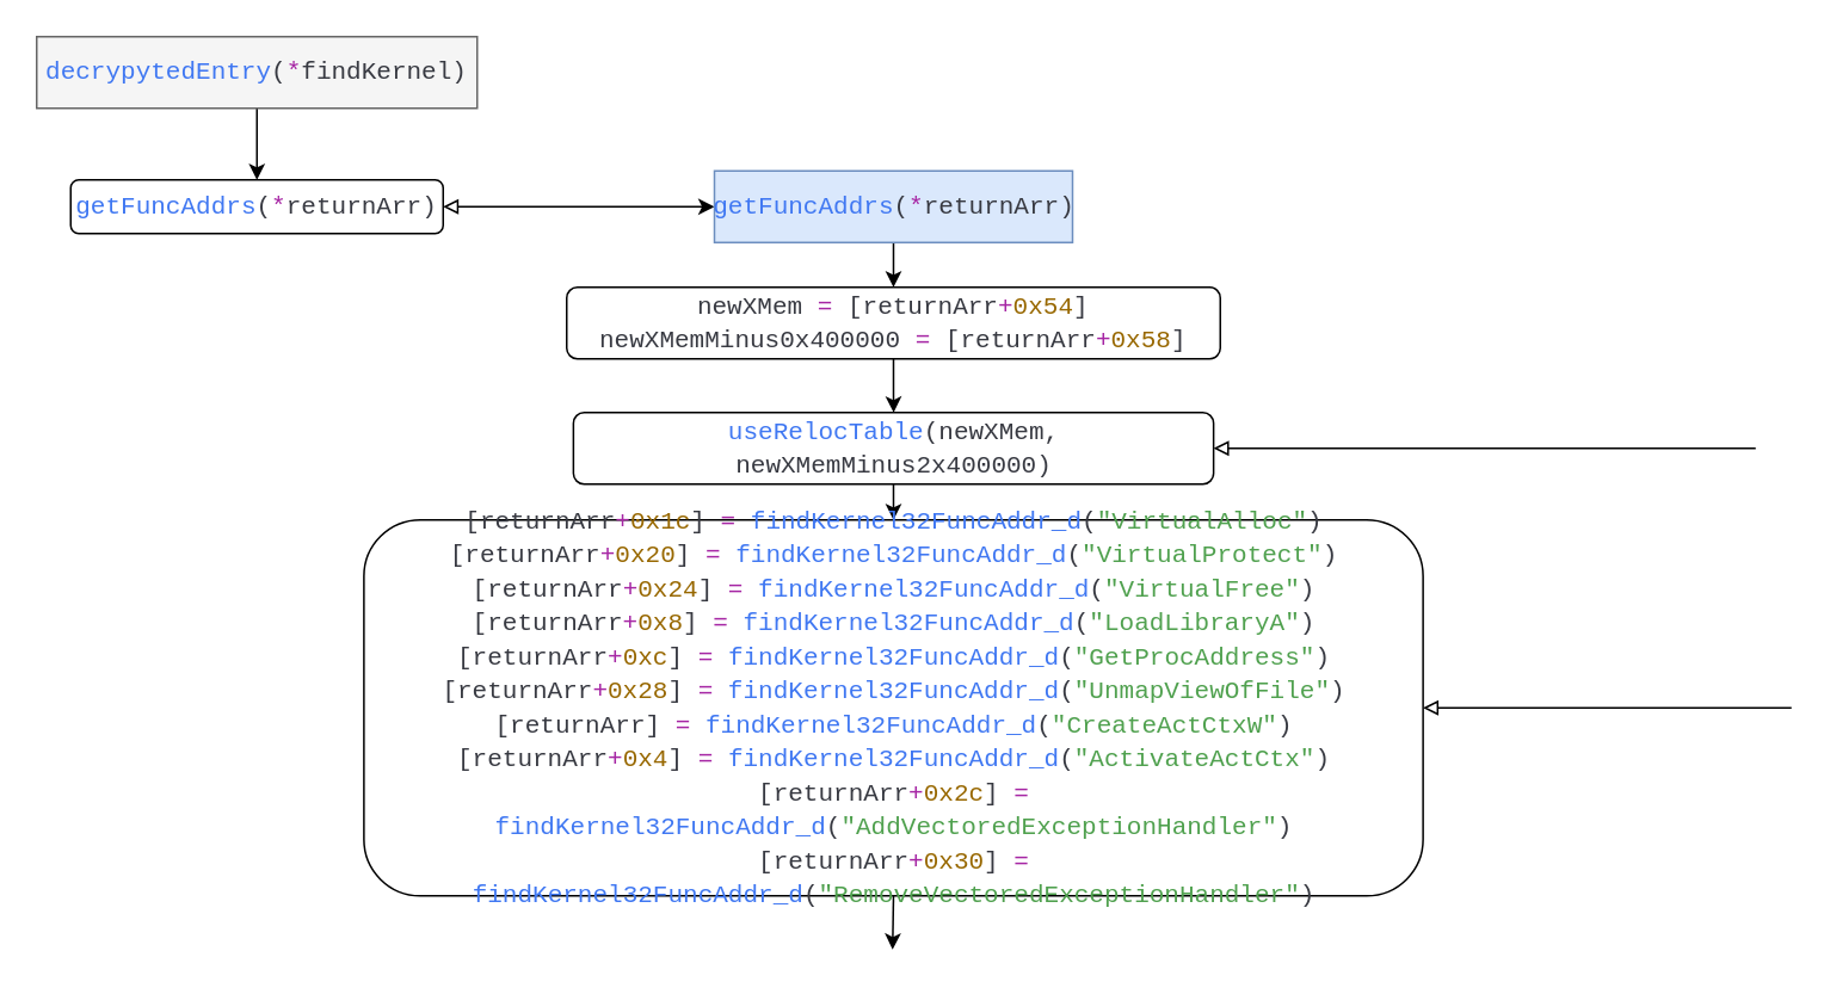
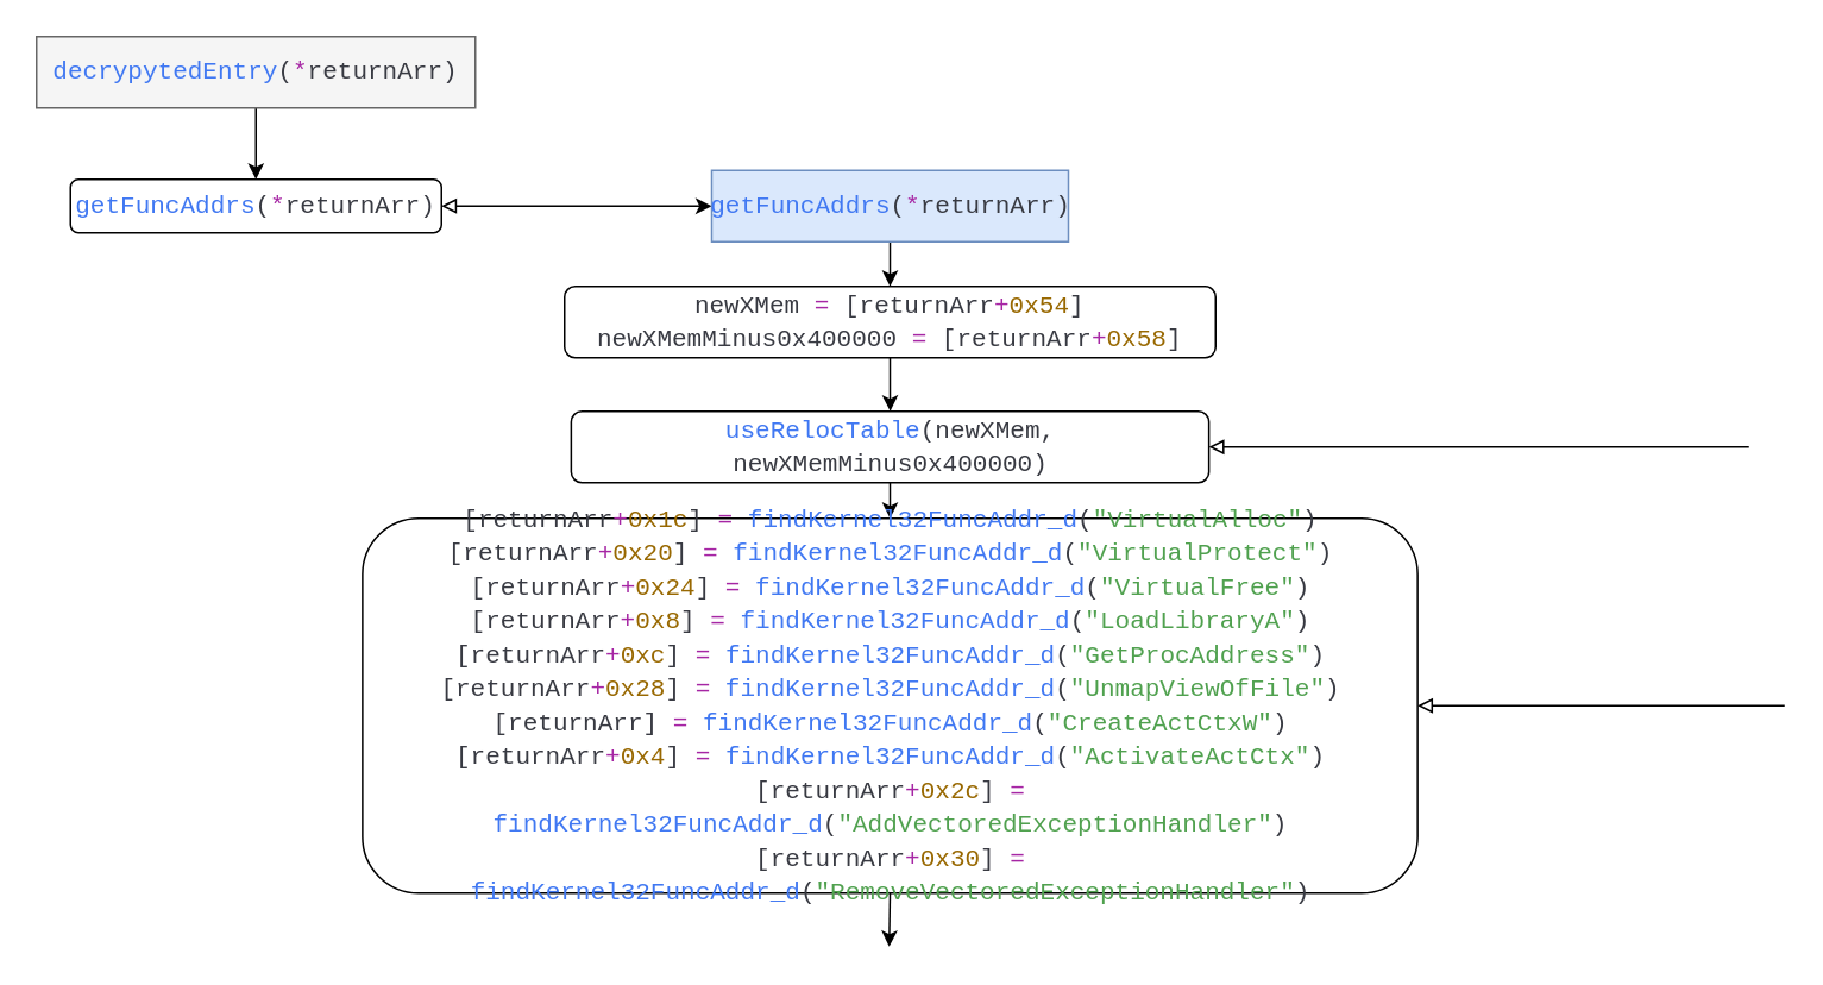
  <mxCell id="0" />
  <mxCell id="1" parent="0" />
  <mxCell id="2" style="edgeStyle=orthogonalEdgeStyle;rounded=0;orthogonalLoop=1;jettySize=auto;html=1;exitX=0.5;exitY=1;exitDx=0;exitDy=0;" edge="1" parent="1" source="3" target="5"><mxGeometry relative="1" as="geometry"><mxPoint x="143.143" y="130" as="targetPoint" /></mxGeometry></mxCell>
- <mxCell id="3" value="&lt;div style=&quot;color: rgb(56, 58, 66); font-family: Consolas, &amp;quot;Courier New&amp;quot;, monospace; font-size: 14px; line-height: 19px;&quot;&gt;&lt;div style=&quot;&quot;&gt;&lt;span style=&quot;color: rgb(64, 120, 242);&quot;&gt;decrypytedEntry&lt;/span&gt;(&lt;span style=&quot;color: rgb(166, 38, 164);&quot;&gt;*&lt;/span&gt;findKernel)&lt;br&gt;&lt;/div&gt;&lt;/div&gt;" style="rounded=0;whiteSpace=wrap;html=1;fillColor=#f5f5f5;strokeColor=#666666;fontColor=#333333;" vertex="1" parent="1"><mxGeometry x="20" y="20" width="246" height="40" as="geometry" /></mxCell>
+ <mxCell id="3" value="&lt;div style=&quot;color: rgb(56, 58, 66); font-family: Consolas, &amp;quot;Courier New&amp;quot;, monospace; font-size: 14px; line-height: 19px;&quot;&gt;&lt;div style=&quot;&quot;&gt;&lt;span style=&quot;color: rgb(64, 120, 242);&quot;&gt;decrypytedEntry&lt;/span&gt;(&lt;span style=&quot;color: rgb(166, 38, 164);&quot;&gt;*&lt;/span&gt;returnArr)&lt;br&gt;&lt;/div&gt;&lt;/div&gt;" style="rounded=0;whiteSpace=wrap;html=1;fillColor=#f5f5f5;strokeColor=#666666;fontColor=#333333;" vertex="1" parent="1"><mxGeometry x="20" y="20" width="246" height="40" as="geometry" /></mxCell>
  <mxCell id="4" style="edgeStyle=orthogonalEdgeStyle;rounded=0;orthogonalLoop=1;jettySize=auto;html=1;exitX=1;exitY=0.5;exitDx=0;exitDy=0;entryX=0;entryY=0.5;entryDx=0;entryDy=0;startArrow=block;startFill=0;" edge="1" parent="1" source="5" target="7"><mxGeometry relative="1" as="geometry" /></mxCell>
  <mxCell id="5" value="&lt;div style=&quot;color: rgb(56, 58, 66); font-family: Consolas, &amp;quot;Courier New&amp;quot;, monospace; font-size: 14px; line-height: 19px;&quot;&gt;&lt;div style=&quot;&quot;&gt;&lt;span style=&quot;color: rgb(64, 120, 242);&quot;&gt;getFuncAddrs&lt;/span&gt;(&lt;span style=&quot;color: rgb(166, 38, 164);&quot;&gt;*&lt;/span&gt;returnArr)&lt;/div&gt;&lt;/div&gt;" style="rounded=1;whiteSpace=wrap;html=1;" vertex="1" parent="1"><mxGeometry x="39" y="100" width="208" height="30" as="geometry" /></mxCell>
  <mxCell id="6" style="edgeStyle=orthogonalEdgeStyle;rounded=0;orthogonalLoop=1;jettySize=auto;html=1;exitX=0.5;exitY=1;exitDx=0;exitDy=0;" edge="1" parent="1" source="7" target="9"><mxGeometry relative="1" as="geometry"><mxPoint x="396" y="200" as="targetPoint" /></mxGeometry></mxCell>
  <mxCell id="7" value="&lt;div style=&quot;color: rgb(56, 58, 66); font-family: Consolas, &amp;quot;Courier New&amp;quot;, monospace; font-size: 14px; line-height: 19px;&quot;&gt;&lt;div style=&quot;background-color: rgb(250, 250, 250);&quot;&gt;&lt;/div&gt;&lt;div style=&quot;&quot;&gt;&lt;span style=&quot;color: rgb(64, 120, 242);&quot;&gt;getFuncAddrs&lt;/span&gt;(&lt;span style=&quot;color: rgb(166, 38, 164);&quot;&gt;*&lt;/span&gt;returnArr)&lt;/div&gt;&lt;/div&gt;" style="rounded=0;whiteSpace=wrap;html=1;fillColor=#dae8fc;strokeColor=#6c8ebf;" vertex="1" parent="1"><mxGeometry x="398.5" y="95" width="200" height="40" as="geometry" /></mxCell>
  <mxCell id="8" style="edgeStyle=orthogonalEdgeStyle;rounded=0;orthogonalLoop=1;jettySize=auto;html=1;" edge="1" parent="1" source="9" target="12"><mxGeometry relative="1" as="geometry"><mxPoint x="498.5" y="280" as="targetPoint" /></mxGeometry></mxCell>
  <mxCell id="9" value="&lt;div style=&quot;color: rgb(56, 58, 66); font-family: Consolas, &amp;quot;Courier New&amp;quot;, monospace; font-size: 14px; line-height: 19px;&quot;&gt;&lt;div style=&quot;background-color: rgb(250, 250, 250);&quot;&gt;&lt;/div&gt;&lt;div style=&quot;&quot;&gt;newXMem &lt;span style=&quot;color: rgb(166, 38, 164);&quot;&gt;=&lt;/span&gt; [returnArr&lt;span style=&quot;color: rgb(166, 38, 164);&quot;&gt;+&lt;/span&gt;&lt;span style=&quot;color: rgb(152, 104, 1);&quot;&gt;0x54&lt;/span&gt;]&lt;br&gt;&lt;/div&gt;&lt;div style=&quot;&quot;&gt;newXMemMinus0x400000 &lt;span style=&quot;color: #a626a4;&quot;&gt;=&lt;/span&gt; [returnArr&lt;span style=&quot;color: #a626a4;&quot;&gt;+&lt;/span&gt;&lt;span style=&quot;color: #986801;&quot;&gt;0x58&lt;/span&gt;]&lt;/div&gt;&lt;/div&gt;" style="rounded=1;whiteSpace=wrap;html=1;" vertex="1" parent="1"><mxGeometry x="316" y="160" width="365" height="40" as="geometry" /></mxCell>
  <mxCell id="10" style="edgeStyle=orthogonalEdgeStyle;rounded=0;orthogonalLoop=1;jettySize=auto;html=1;exitX=1;exitY=0.5;exitDx=0;exitDy=0;startArrow=block;startFill=0;entryX=0;entryY=0.5;entryDx=0;entryDy=0;endArrow=none;endFill=0;" edge="1" parent="1" source="12"><mxGeometry relative="1" as="geometry"><mxPoint x="980" y="250" as="targetPoint" /></mxGeometry></mxCell>
  <mxCell id="11" style="edgeStyle=orthogonalEdgeStyle;rounded=0;orthogonalLoop=1;jettySize=auto;html=1;exitX=0.5;exitY=1;exitDx=0;exitDy=0;" edge="1" parent="1" source="12" target="15"><mxGeometry relative="1" as="geometry"><mxPoint x="498.588" y="320" as="targetPoint" /></mxGeometry></mxCell>
- <mxCell id="12" value="&lt;div style=&quot;color: rgb(56, 58, 66); font-family: Consolas, &amp;quot;Courier New&amp;quot;, monospace; font-size: 14px; line-height: 19px;&quot;&gt;&lt;div style=&quot;background-color: rgb(250, 250, 250);&quot;&gt;&lt;/div&gt;&lt;div style=&quot;line-height: 19px;&quot;&gt;&lt;div style=&quot;background-color: rgb(250, 250, 250);&quot;&gt;&lt;/div&gt;&lt;div style=&quot;&quot;&gt;&lt;span style=&quot;color: rgb(64, 120, 242);&quot;&gt;useRelocTable&lt;/span&gt;(newXMem, newXMemMinus2x400000)&lt;/div&gt;&lt;/div&gt;&lt;/div&gt;" style="rounded=1;whiteSpace=wrap;html=1;" vertex="1" parent="1"><mxGeometry x="319.75" y="230" width="357.5" height="40" as="geometry" /></mxCell>
+ <mxCell id="12" value="&lt;div style=&quot;color: rgb(56, 58, 66); font-family: Consolas, &amp;quot;Courier New&amp;quot;, monospace; font-size: 14px; line-height: 19px;&quot;&gt;&lt;div style=&quot;background-color: rgb(250, 250, 250);&quot;&gt;&lt;/div&gt;&lt;div style=&quot;line-height: 19px;&quot;&gt;&lt;div style=&quot;background-color: rgb(250, 250, 250);&quot;&gt;&lt;/div&gt;&lt;div style=&quot;&quot;&gt;&lt;span style=&quot;color: rgb(64, 120, 242);&quot;&gt;useRelocTable&lt;/span&gt;(newXMem, newXMemMinus0x400000)&lt;/div&gt;&lt;/div&gt;&lt;/div&gt;" style="rounded=1;whiteSpace=wrap;html=1;" vertex="1" parent="1"><mxGeometry x="319.75" y="230" width="357.5" height="40" as="geometry" /></mxCell>
  <mxCell id="13" style="edgeStyle=orthogonalEdgeStyle;rounded=0;orthogonalLoop=1;jettySize=auto;html=1;exitX=1;exitY=0.5;exitDx=0;exitDy=0;startArrow=block;startFill=0;endArrow=none;endFill=0;" edge="1" parent="1" source="15"><mxGeometry relative="1" as="geometry"><mxPoint x="1000" y="395" as="targetPoint" /></mxGeometry></mxCell>
  <mxCell id="14" style="edgeStyle=orthogonalEdgeStyle;rounded=0;orthogonalLoop=1;jettySize=auto;html=1;exitX=0.5;exitY=1;exitDx=0;exitDy=0;" edge="1" parent="1" source="15"><mxGeometry relative="1" as="geometry"><mxPoint x="498" y="530" as="targetPoint" /></mxGeometry></mxCell>
  <mxCell id="15" value="&lt;div style=&quot;color: rgb(56, 58, 66); font-family: Consolas, &amp;quot;Courier New&amp;quot;, monospace; font-size: 14px; line-height: 19px;&quot;&gt;&lt;div style=&quot;&quot;&gt;&lt;span style=&quot;background-color: initial;&quot;&gt;[returnArr&lt;/span&gt;&lt;span style=&quot;background-color: initial; color: rgb(166, 38, 164);&quot;&gt;+&lt;/span&gt;&lt;span style=&quot;background-color: initial; color: rgb(152, 104, 1);&quot;&gt;0x1c&lt;/span&gt;&lt;span style=&quot;background-color: initial;&quot;&gt;] &lt;/span&gt;&lt;span style=&quot;background-color: initial; color: rgb(166, 38, 164);&quot;&gt;=&lt;/span&gt;&lt;span style=&quot;background-color: initial;&quot;&gt; &lt;/span&gt;&lt;span style=&quot;background-color: initial; color: rgb(64, 120, 242);&quot;&gt;findKernel32FuncAddr_d&lt;/span&gt;&lt;span style=&quot;background-color: initial;&quot;&gt;(&lt;/span&gt;&lt;span style=&quot;background-color: initial; color: rgb(80, 161, 79);&quot;&gt;&quot;VirtualAlloc&quot;&lt;/span&gt;&lt;span style=&quot;background-color: initial;&quot;&gt;)&lt;/span&gt;&lt;br&gt;&lt;/div&gt;&lt;div style=&quot;&quot;&gt;[returnArr&lt;span style=&quot;color: #a626a4;&quot;&gt;+&lt;/span&gt;&lt;span style=&quot;color: #986801;&quot;&gt;0x20&lt;/span&gt;] &lt;span style=&quot;color: #a626a4;&quot;&gt;=&lt;/span&gt; &lt;span style=&quot;color: #4078f2;&quot;&gt;findKernel32FuncAddr_d&lt;/span&gt;(&lt;span style=&quot;color: #50a14f;&quot;&gt;&quot;VirtualProtect&quot;&lt;/span&gt;)&lt;/div&gt;&lt;div style=&quot;&quot;&gt;[returnArr&lt;span style=&quot;color: #a626a4;&quot;&gt;+&lt;/span&gt;&lt;span style=&quot;color: #986801;&quot;&gt;0x24&lt;/span&gt;] &lt;span style=&quot;color: #a626a4;&quot;&gt;=&lt;/span&gt; &lt;span style=&quot;color: #4078f2;&quot;&gt;findKernel32FuncAddr_d&lt;/span&gt;(&lt;span style=&quot;color: #50a14f;&quot;&gt;&quot;VirtualFree&quot;&lt;/span&gt;)&lt;/div&gt;&lt;div style=&quot;&quot;&gt;[returnArr&lt;span style=&quot;color: #a626a4;&quot;&gt;+&lt;/span&gt;&lt;span style=&quot;color: #986801;&quot;&gt;0x8&lt;/span&gt;] &lt;span style=&quot;color: #a626a4;&quot;&gt;=&lt;/span&gt; &lt;span style=&quot;color: #4078f2;&quot;&gt;findKernel32FuncAddr_d&lt;/span&gt;(&lt;span style=&quot;color: #50a14f;&quot;&gt;&quot;LoadLibraryA&quot;&lt;/span&gt;)&lt;/div&gt;&lt;div style=&quot;&quot;&gt;[returnArr&lt;span style=&quot;color: #a626a4;&quot;&gt;+&lt;/span&gt;&lt;span style=&quot;color: #986801;&quot;&gt;0xc&lt;/span&gt;] &lt;span style=&quot;color: #a626a4;&quot;&gt;=&lt;/span&gt; &lt;span style=&quot;color: #4078f2;&quot;&gt;findKernel32FuncAddr_d&lt;/span&gt;(&lt;span style=&quot;color: #50a14f;&quot;&gt;&quot;GetProcAddress&quot;&lt;/span&gt;)&lt;/div&gt;&lt;div style=&quot;&quot;&gt;[returnArr&lt;span style=&quot;color: #a626a4;&quot;&gt;+&lt;/span&gt;&lt;span style=&quot;color: #986801;&quot;&gt;0x28&lt;/span&gt;] &lt;span style=&quot;color: #a626a4;&quot;&gt;=&lt;/span&gt; &lt;span style=&quot;color: #4078f2;&quot;&gt;findKernel32FuncAddr_d&lt;/span&gt;(&lt;span style=&quot;color: #50a14f;&quot;&gt;&quot;UnmapViewOfFile&quot;&lt;/span&gt;)&lt;/div&gt;&lt;div style=&quot;&quot;&gt;[returnArr] &lt;span style=&quot;color: #a626a4;&quot;&gt;=&lt;/span&gt; &lt;span style=&quot;color: #4078f2;&quot;&gt;findKernel32FuncAddr_d&lt;/span&gt;(&lt;span style=&quot;color: #50a14f;&quot;&gt;&quot;CreateActCtxW&quot;&lt;/span&gt;)&lt;/div&gt;&lt;div style=&quot;&quot;&gt;[returnArr&lt;span style=&quot;color: #a626a4;&quot;&gt;+&lt;/span&gt;&lt;span style=&quot;color: #986801;&quot;&gt;0x4&lt;/span&gt;] &lt;span style=&quot;color: #a626a4;&quot;&gt;=&lt;/span&gt; &lt;span style=&quot;color: #4078f2;&quot;&gt;findKernel32FuncAddr_d&lt;/span&gt;(&lt;span style=&quot;color: #50a14f;&quot;&gt;&quot;ActivateActCtx&quot;&lt;/span&gt;)&lt;/div&gt;&lt;div style=&quot;&quot;&gt;[returnArr&lt;span style=&quot;color: #a626a4;&quot;&gt;+&lt;/span&gt;&lt;span style=&quot;color: #986801;&quot;&gt;0x2c&lt;/span&gt;] &lt;span style=&quot;color: #a626a4;&quot;&gt;=&lt;/span&gt; &lt;span style=&quot;color: #4078f2;&quot;&gt;findKernel32FuncAddr_d&lt;/span&gt;(&lt;span style=&quot;color: #50a14f;&quot;&gt;&quot;AddVectoredExceptionHandler&quot;&lt;/span&gt;)&lt;/div&gt;&lt;div style=&quot;&quot;&gt;[returnArr&lt;span style=&quot;color: #a626a4;&quot;&gt;+&lt;/span&gt;&lt;span style=&quot;color: #986801;&quot;&gt;0x30&lt;/span&gt;] &lt;span style=&quot;color: #a626a4;&quot;&gt;=&lt;/span&gt; &lt;span style=&quot;color: #4078f2;&quot;&gt;findKernel32FuncAddr_d&lt;/span&gt;(&lt;span style=&quot;color: #50a14f;&quot;&gt;&quot;RemoveVectoredExceptionHandler&quot;&lt;/span&gt;)&lt;/div&gt;&lt;/div&gt;" style="rounded=1;whiteSpace=wrap;html=1;" vertex="1" parent="1"><mxGeometry x="202.75" y="290" width="591.5" height="210" as="geometry" /></mxCell>
